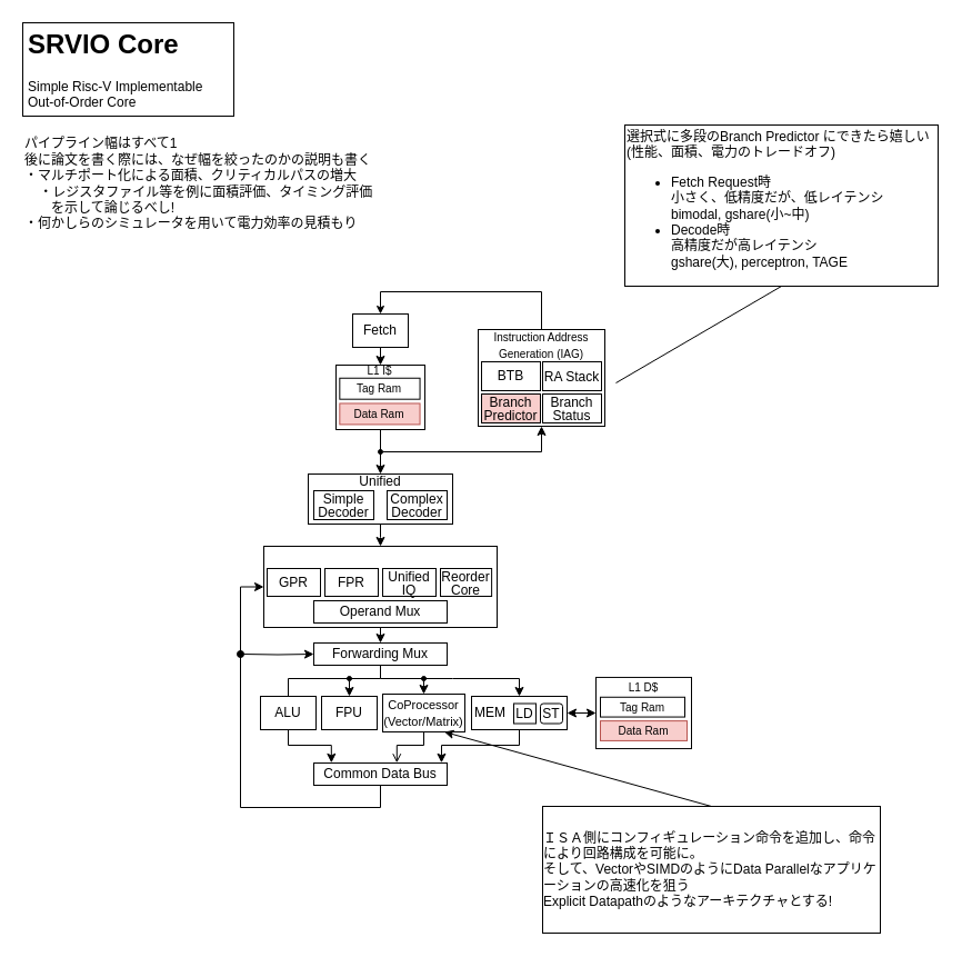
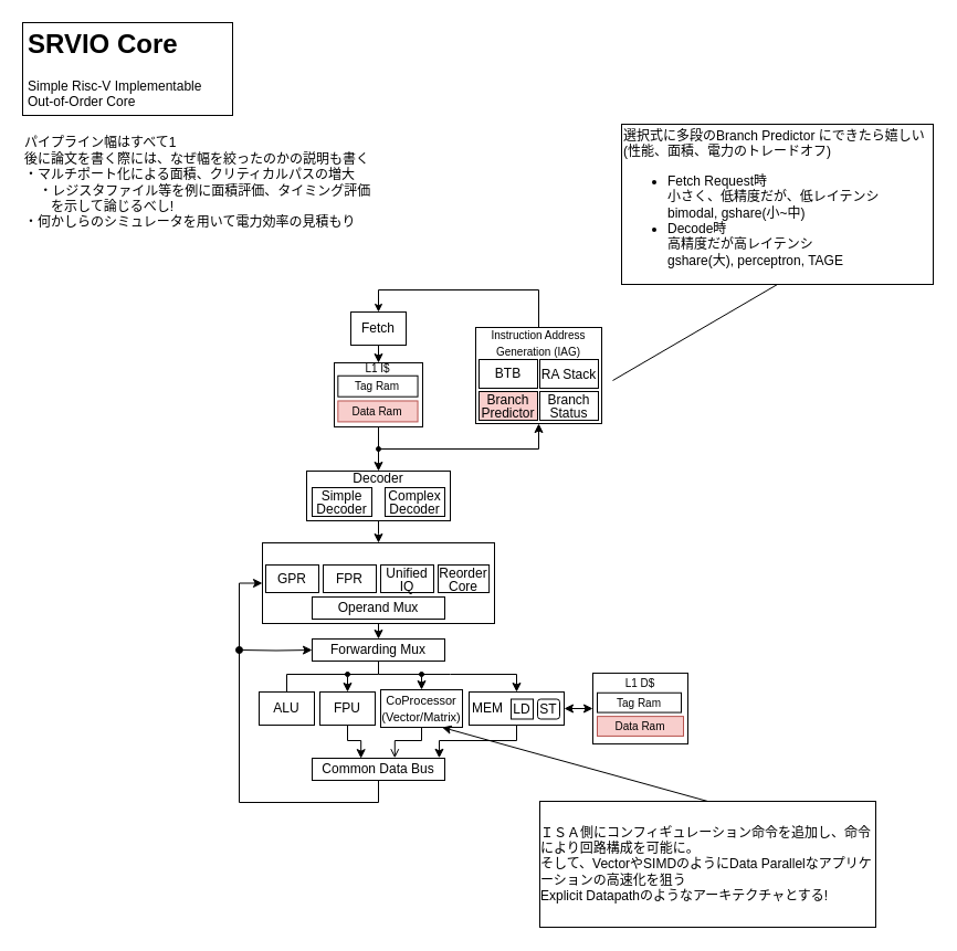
  <mxCell id="0" />
  <mxCell id="1" parent="0" />
  <mxCell id="2" style="edgeStyle=orthogonalEdgeStyle;rounded=0;orthogonalLoop=1;jettySize=auto;html=1;exitX=0.5;exitY=1;exitDx=0;exitDy=0;entryX=0.5;entryY=0;entryDx=0;entryDy=0;startArrow=none;startFill=0;" edge="1" parent="1" source="3" target="58"><mxGeometry relative="1" as="geometry" /></mxCell>
  <mxCell id="3" value="" style="rounded=0;whiteSpace=wrap;html=1;" parent="1" vertex="1"><mxGeometry x="237" y="491" width="210" height="73" as="geometry" /></mxCell>
  <mxCell id="4" style="edgeStyle=orthogonalEdgeStyle;rounded=0;orthogonalLoop=1;jettySize=auto;html=1;exitX=0.5;exitY=1;exitDx=0;exitDy=0;entryX=0.5;entryY=0;entryDx=0;entryDy=0;" parent="1" source="5" target="36" edge="1"><mxGeometry relative="1" as="geometry"><mxPoint x="344.2" y="316" as="targetPoint" /></mxGeometry></mxCell>
  <mxCell id="5" value="Fetch" style="rounded=0;whiteSpace=wrap;html=1;" parent="1" vertex="1"><mxGeometry x="317" y="282" width="50" height="30" as="geometry" /></mxCell>
  <mxCell id="6" style="edgeStyle=orthogonalEdgeStyle;rounded=0;orthogonalLoop=1;jettySize=auto;html=1;exitX=0.5;exitY=1;exitDx=0;exitDy=0;entryX=0.5;entryY=0;entryDx=0;entryDy=0;endArrow=classic;endFill=1;" parent="1" source="7" target="3" edge="1"><mxGeometry relative="1" as="geometry"><Array as="points"><mxPoint x="342" y="483" /><mxPoint x="342" y="483" /></Array></mxGeometry></mxCell>
  <mxCell id="7" value="" style="rounded=0;whiteSpace=wrap;html=1;" parent="1" vertex="1"><mxGeometry x="277" y="426" width="130" height="45" as="geometry" /></mxCell>
- <mxCell id="8" style="edgeStyle=orthogonalEdgeStyle;rounded=0;orthogonalLoop=1;jettySize=auto;html=1;exitX=0.5;exitY=1;exitDx=0;exitDy=0;entryX=0.132;entryY=-0.01;entryDx=0;entryDy=0;entryPerimeter=0;endArrow=classic;endFill=1;" parent="1" source="9" target="15" edge="1"><mxGeometry relative="1" as="geometry"><Array as="points"><mxPoint x="259" y="670" /><mxPoint x="298" y="670" /></Array></mxGeometry></mxCell>
  <mxCell id="9" value="ALU" style="rounded=0;whiteSpace=wrap;html=1;" parent="1" vertex="1"><mxGeometry x="234" y="626" width="50" height="30" as="geometry" /></mxCell>
+ <mxCell id="10" style="edgeStyle=orthogonalEdgeStyle;rounded=0;orthogonalLoop=1;jettySize=auto;html=1;exitX=0.5;exitY=1;exitDx=0;exitDy=0;entryX=0.368;entryY=0.008;entryDx=0;entryDy=0;entryPerimeter=0;endArrow=classic;endFill=1;" parent="1" source="12" target="15" edge="1"><mxGeometry relative="1" as="geometry"><Array as="points"><mxPoint x="314" y="670" /><mxPoint x="326" y="670" /></Array></mxGeometry></mxCell>
  <mxCell id="11" style="edgeStyle=orthogonalEdgeStyle;rounded=0;orthogonalLoop=1;jettySize=auto;html=1;entryX=0.5;entryY=0;entryDx=0;entryDy=0;startArrow=oval;startFill=1;startSize=4;" parent="1" target="12" edge="1"><mxGeometry relative="1" as="geometry"><mxPoint x="314" y="610" as="sourcePoint" /></mxGeometry></mxCell>
  <mxCell id="12" value="FPU" style="rounded=0;whiteSpace=wrap;html=1;" parent="1" vertex="1"><mxGeometry x="289" y="626" width="50" height="30" as="geometry" /></mxCell>
  <mxCell id="13" style="edgeStyle=orthogonalEdgeStyle;rounded=0;orthogonalLoop=1;jettySize=auto;html=1;exitX=0.5;exitY=1;exitDx=0;exitDy=0;entryX=0.623;entryY=-0.01;entryDx=0;entryDy=0;entryPerimeter=0;endArrow=open;endFill=1;" parent="1" source="25" target="15" edge="1"><mxGeometry relative="1" as="geometry"><mxPoint x="371" y="656" as="sourcePoint" /><Array as="points"><mxPoint x="381" y="670" /><mxPoint x="357" y="670" /></Array></mxGeometry></mxCell>
  <mxCell id="14" style="edgeStyle=orthogonalEdgeStyle;rounded=0;orthogonalLoop=1;jettySize=auto;html=1;exitX=0.5;exitY=1;exitDx=0;exitDy=0;entryX=0;entryY=0.5;entryDx=0;entryDy=0;" edge="1" parent="1" source="15" target="3"><mxGeometry relative="1" as="geometry"><Array as="points"><mxPoint x="342" y="726" /><mxPoint x="216" y="726" /><mxPoint x="216" y="528" /></Array></mxGeometry></mxCell>
  <mxCell id="15" value="Common Data Bus" style="rounded=0;whiteSpace=wrap;html=1;" parent="1" vertex="1"><mxGeometry x="282" y="686" width="120" height="20" as="geometry" /></mxCell>
  <mxCell id="16" style="edgeStyle=orthogonalEdgeStyle;rounded=0;orthogonalLoop=1;jettySize=auto;html=1;exitX=0.5;exitY=1;exitDx=0;exitDy=0;entryX=0.5;entryY=0;entryDx=0;entryDy=0;" parent="1" source="36" target="7" edge="1"><mxGeometry relative="1" as="geometry"><mxPoint x="342" y="408" as="sourcePoint" /></mxGeometry></mxCell>
- <mxCell id="17" value="Unified" style="text;html=1;strokeColor=none;fillColor=none;align=center;verticalAlign=middle;whiteSpace=wrap;rounded=0;" parent="1" vertex="1"><mxGeometry x="322" y="423" width="40" height="20" as="geometry" /></mxCell>
+ <mxCell id="17" value="Decoder" style="text;html=1;strokeColor=none;fillColor=none;align=center;verticalAlign=middle;whiteSpace=wrap;rounded=0;" parent="1" vertex="1"><mxGeometry x="322" y="423" width="40" height="20" as="geometry" /></mxCell>
  <mxCell id="18" value="&lt;p style=&quot;line-height: 100%&quot;&gt;Simple&lt;br&gt;Decoder&lt;/p&gt;" style="rounded=0;whiteSpace=wrap;html=1;" parent="1" vertex="1"><mxGeometry x="282" y="441" width="54" height="26" as="geometry" /></mxCell>
  <mxCell id="19" value="&lt;p style=&quot;line-height: 100%&quot;&gt;Complex&lt;br&gt;Decoder&lt;/p&gt;" style="rounded=0;whiteSpace=wrap;html=1;" parent="1" vertex="1"><mxGeometry x="348" y="441" width="54" height="26" as="geometry" /></mxCell>
  <mxCell id="20" style="edgeStyle=orthogonalEdgeStyle;rounded=0;orthogonalLoop=1;jettySize=auto;html=1;entryX=0.5;entryY=0;entryDx=0;entryDy=0;endArrow=classic;endFill=1;" parent="1" target="23" edge="1"><mxGeometry relative="1" as="geometry"><mxPoint x="441" y="624" as="targetPoint" /><Array as="points"><mxPoint x="407" y="610" /><mxPoint x="449" y="610" /></Array><mxPoint x="342" y="610" as="sourcePoint" /></mxGeometry></mxCell>
  <mxCell id="21" style="edgeStyle=orthogonalEdgeStyle;rounded=0;orthogonalLoop=1;jettySize=auto;html=1;exitX=0.5;exitY=1;exitDx=0;exitDy=0;entryX=0.958;entryY=-0.011;entryDx=0;entryDy=0;entryPerimeter=0;endArrow=classic;endFill=1;" parent="1" source="23" target="15" edge="1"><mxGeometry relative="1" as="geometry"><mxPoint x="441" y="658" as="sourcePoint" /><Array as="points"><mxPoint x="467" y="670" /><mxPoint x="397" y="670" /></Array></mxGeometry></mxCell>
  <mxCell id="22" style="edgeStyle=orthogonalEdgeStyle;rounded=0;orthogonalLoop=1;jettySize=auto;html=1;exitX=1;exitY=0.5;exitDx=0;exitDy=0;entryX=0;entryY=0.5;entryDx=0;entryDy=0;startArrow=classic;startFill=1;" edge="1" parent="1" source="23" target="27"><mxGeometry relative="1" as="geometry" /></mxCell>
  <mxCell id="23" value="" style="rounded=0;whiteSpace=wrap;html=1;" parent="1" vertex="1"><mxGeometry x="424" y="626" width="86" height="30" as="geometry" /></mxCell>
  <mxCell id="24" style="edgeStyle=orthogonalEdgeStyle;rounded=0;orthogonalLoop=1;jettySize=auto;html=1;exitX=0.5;exitY=0;exitDx=0;exitDy=0;entryX=0.5;entryY=0;entryDx=0;entryDy=0;startArrow=oval;startFill=1;startSize=4;" parent="1" target="25" edge="1"><mxGeometry relative="1" as="geometry"><mxPoint x="381" y="610" as="sourcePoint" /></mxGeometry></mxCell>
  <mxCell id="25" value="&lt;font style=&quot;font-size: 11px&quot;&gt;CoProcessor&lt;br&gt;(Vector/Matrix)&lt;/font&gt;" style="rounded=0;whiteSpace=wrap;html=1;" parent="1" vertex="1"><mxGeometry x="344" y="624" width="74" height="34" as="geometry" /></mxCell>
  <mxCell id="26" value="" style="group" parent="1" vertex="1" connectable="0"><mxGeometry x="536" y="608.95" width="86" height="64.1" as="geometry" /></mxCell>
  <mxCell id="27" value="" style="rounded=0;whiteSpace=wrap;html=1;" parent="26" vertex="1"><mxGeometry width="86" height="64.1" as="geometry" /></mxCell>
  <mxCell id="28" value="&lt;font style=&quot;font-size: 10px&quot;&gt;L1 D$&lt;/font&gt;" style="text;html=1;strokeColor=none;fillColor=none;align=center;verticalAlign=middle;whiteSpace=wrap;rounded=0;" parent="26" vertex="1"><mxGeometry x="23" width="40" height="17.806" as="geometry" /></mxCell>
  <mxCell id="29" value="&lt;font style=&quot;font-size: 10px&quot;&gt;Tag Ram&lt;/font&gt;" style="rounded=0;whiteSpace=wrap;html=1;" parent="26" vertex="1"><mxGeometry x="4" y="17.81" width="76" height="17.81" as="geometry" /></mxCell>
  <mxCell id="30" value="&lt;font style=&quot;font-size: 10px&quot;&gt;Data Ram&lt;/font&gt;" style="rounded=0;whiteSpace=wrap;html=1;fillColor=#f8cecc;strokeColor=#b85450;" parent="26" vertex="1"><mxGeometry x="4" y="39.17" width="78" height="17.81" as="geometry" /></mxCell>
  <mxCell id="31" style="rounded=0;orthogonalLoop=1;jettySize=auto;html=1;exitX=0.5;exitY=0;exitDx=0;exitDy=0;entryX=0.75;entryY=1;entryDx=0;entryDy=0;" parent="1" source="32" target="25" edge="1"><mxGeometry relative="1" as="geometry" /></mxCell>
  <mxCell id="32" value="&lt;div style=&quot;text-align: left&quot;&gt;ＩＳＡ側にコンフィギュレーション命令を追加し、命令により回路構成を可能に。&lt;/div&gt;&lt;div style=&quot;text-align: left&quot;&gt;そして、VectorやSIMDのようにData Parallelなアプリケーションの高速化を狙う&lt;/div&gt;&lt;div style=&quot;text-align: left&quot;&gt;Explicit Datapathのようなアーキテクチャとする!&lt;br&gt;&lt;/div&gt;" style="rounded=0;whiteSpace=wrap;html=1;" parent="1" vertex="1"><mxGeometry x="488" y="725" width="304" height="114" as="geometry" /></mxCell>
  <mxCell id="33" value="Operand Mux" style="rounded=0;whiteSpace=wrap;html=1;" parent="1" vertex="1"><mxGeometry x="282" y="540" width="120" height="20" as="geometry" /></mxCell>
  <mxCell id="34" style="edgeStyle=orthogonalEdgeStyle;rounded=0;orthogonalLoop=1;jettySize=auto;html=1;entryX=0.5;entryY=1;entryDx=0;entryDy=0;startArrow=oval;startFill=1;startSize=4;" parent="1" target="48" edge="1"><mxGeometry relative="1" as="geometry"><mxPoint x="342" y="406" as="sourcePoint" /><Array as="points"><mxPoint x="487" y="406" /></Array></mxGeometry></mxCell>
  <mxCell id="35" value="" style="group" parent="1" vertex="1" connectable="0"><mxGeometry x="302" y="324" width="80" height="62" as="geometry" /></mxCell>
  <mxCell id="36" value="" style="rounded=0;whiteSpace=wrap;html=1;" parent="35" vertex="1"><mxGeometry y="4" width="80" height="58" as="geometry" /></mxCell>
  <mxCell id="37" value="&lt;font style=&quot;font-size: 10px&quot;&gt;L1 I$&lt;/font&gt;" style="text;html=1;strokeColor=none;fillColor=none;align=center;verticalAlign=middle;whiteSpace=wrap;rounded=0;" parent="35" vertex="1"><mxGeometry x="24.44" width="31.11" height="18.95" as="geometry" /></mxCell>
  <mxCell id="38" value="&lt;font style=&quot;font-size: 10px&quot;&gt;Tag Ram&lt;/font&gt;" style="rounded=0;whiteSpace=wrap;html=1;" parent="35" vertex="1"><mxGeometry x="3.333" y="15.74" width="72.222" height="18.95" as="geometry" /></mxCell>
  <mxCell id="39" value="&lt;font style=&quot;font-size: 10px&quot;&gt;Data Ram&lt;/font&gt;" style="rounded=0;whiteSpace=wrap;html=1;fillColor=#f8cecc;strokeColor=#b85450;" parent="35" vertex="1"><mxGeometry x="3.333" y="38.47" width="72.222" height="18.95" as="geometry" /></mxCell>
  <mxCell id="40" style="edgeStyle=orthogonalEdgeStyle;rounded=0;orthogonalLoop=1;jettySize=auto;html=1;exitX=0.5;exitY=0;exitDx=0;exitDy=0;entryX=0.5;entryY=0;entryDx=0;entryDy=0;startArrow=none;startFill=0;startSize=4;endSize=5;" parent="1" source="48" target="5" edge="1"><mxGeometry relative="1" as="geometry" /></mxCell>
  <mxCell id="41" value="GPR" style="rounded=0;whiteSpace=wrap;html=1;" parent="1" vertex="1"><mxGeometry x="240" y="511" width="48" height="25" as="geometry" /></mxCell>
  <mxCell id="42" value="FPR" style="rounded=0;whiteSpace=wrap;html=1;" parent="1" vertex="1"><mxGeometry x="292" y="511" width="48" height="25" as="geometry" /></mxCell>
  <mxCell id="43" value="&lt;p style=&quot;line-height: 100%&quot;&gt;Unified&lt;br&gt;IQ&lt;br&gt;&lt;/p&gt;" style="rounded=0;whiteSpace=wrap;html=1;" parent="1" vertex="1"><mxGeometry x="344" y="511" width="48" height="25" as="geometry" /></mxCell>
  <mxCell id="44" value="&lt;p style=&quot;line-height: 100%&quot;&gt;Reorder&lt;br&gt;Core&lt;/p&gt;" style="rounded=0;whiteSpace=wrap;html=1;" parent="1" vertex="1"><mxGeometry x="396" y="511" width="46.11" height="25" as="geometry" /></mxCell>
  <mxCell id="45" value="&lt;h1&gt;SRVIO Core&lt;/h1&gt;&lt;p&gt;Simple Risc-V Implementable Out-of-Order Core&lt;/p&gt;" style="text;html=1;fillColor=none;spacing=5;spacingTop=-20;whiteSpace=wrap;overflow=hidden;rounded=0;strokeColor=#000000;" parent="1" vertex="1"><mxGeometry x="20" y="20" width="190" height="84" as="geometry" /></mxCell>
  <mxCell id="46" value="パイプライン幅はすべて1&lt;br&gt;後に論文を書く際には、なぜ幅を絞ったのかの説明も書く&lt;br&gt;・マルチポート化による面積、クリティカルパスの増大&lt;br&gt;&amp;nbsp; &amp;nbsp; ・レジスタファイル等を例に面積評価、タイミング評価&lt;br&gt;　　を示して論じるべし!&lt;br&gt;・何かしらのシミュレータを用いて電力効率の見積もり" style="text;html=1;strokeColor=none;fillColor=none;align=left;verticalAlign=middle;whiteSpace=wrap;rounded=0;" parent="1" vertex="1"><mxGeometry x="20" y="112" width="332" height="106" as="geometry" /></mxCell>
  <mxCell id="47" value="" style="group" parent="1" vertex="1" connectable="0"><mxGeometry x="430" y="296" width="114" height="87" as="geometry" /></mxCell>
  <mxCell id="48" value="" style="rounded=0;whiteSpace=wrap;html=1;" parent="47" vertex="1"><mxGeometry width="114" height="87" as="geometry" /></mxCell>
  <mxCell id="49" value="&lt;span style=&quot;font-size: 10px&quot;&gt;Instruction Address Generation (IAG)&lt;/span&gt;" style="text;html=1;strokeColor=none;fillColor=none;align=center;verticalAlign=middle;whiteSpace=wrap;rounded=0;" parent="47" vertex="1"><mxGeometry x="3" y="4" width="108" height="20" as="geometry" /></mxCell>
  <mxCell id="50" value="&lt;font style=&quot;font-size: 12px&quot;&gt;BTB&lt;/font&gt;" style="rounded=0;whiteSpace=wrap;html=1;" parent="47" vertex="1"><mxGeometry x="3" y="29" width="53" height="26" as="geometry" /></mxCell>
  <mxCell id="51" value="&lt;p style=&quot;line-height: 100%&quot;&gt;&lt;font style=&quot;font-size: 12px&quot;&gt;Branch Predictor&lt;/font&gt;&lt;/p&gt;" style="rounded=0;whiteSpace=wrap;html=1;fillColor=#f8cecc;" parent="47" vertex="1"><mxGeometry x="3" y="58" width="53" height="26" as="geometry" /></mxCell>
  <mxCell id="52" value="&lt;p style=&quot;line-height: 100%&quot;&gt;Branch Status&lt;/p&gt;" style="rounded=0;whiteSpace=wrap;html=1;" parent="47" vertex="1"><mxGeometry x="58" y="58" width="53" height="26" as="geometry" /></mxCell>
  <mxCell id="53" value="&lt;p style=&quot;line-height: 100%&quot;&gt;RA Stack&lt;br&gt;&lt;/p&gt;" style="rounded=0;whiteSpace=wrap;html=1;" parent="47" vertex="1"><mxGeometry x="58" y="29" width="53" height="26" as="geometry" /></mxCell>
  <mxCell id="54" value="&lt;div&gt;選択式に多段のBranch Predictor にできたら嬉しい&lt;/div&gt;&lt;div&gt;(性能、面積、&lt;span&gt;電力のトレードオフ)&lt;/span&gt;&lt;/div&gt;&lt;div&gt;&lt;ul&gt;&lt;li&gt;Fetch Request時&lt;br&gt;小さく、&lt;span&gt;低精度だが、低レイテンシ&lt;br&gt;bimodal, gshare(小~中)&lt;/span&gt;&lt;/li&gt;&lt;li&gt;&lt;span&gt;Decode時&lt;br&gt;&lt;/span&gt;高精度だが高レイテンシ&lt;br&gt;gshare(大), perceptron, TAGE&lt;/li&gt;&lt;/ul&gt;&lt;/div&gt;" style="rounded=0;whiteSpace=wrap;html=1;align=left;" parent="1" vertex="1"><mxGeometry x="562" y="112" width="282" height="145" as="geometry" /></mxCell>
  <mxCell id="55" value="" style="endArrow=none;html=1;entryX=0.5;entryY=1;entryDx=0;entryDy=0;" parent="1" target="54" edge="1"><mxGeometry width="50" height="50" relative="1" as="geometry"><mxPoint x="554" y="344" as="sourcePoint" /><mxPoint x="684" y="280" as="targetPoint" /></mxGeometry></mxCell>
  <mxCell id="56" style="edgeStyle=orthogonalEdgeStyle;rounded=0;orthogonalLoop=1;jettySize=auto;html=1;exitX=0.5;exitY=1;exitDx=0;exitDy=0;entryX=0.5;entryY=0;entryDx=0;entryDy=0;endArrow=none;" edge="1" parent="1" source="58" target="9"><mxGeometry relative="1" as="geometry"><Array as="points"><mxPoint x="342" y="610" /><mxPoint x="259" y="610" /></Array></mxGeometry></mxCell>
  <mxCell id="57" style="edgeStyle=orthogonalEdgeStyle;rounded=0;orthogonalLoop=1;jettySize=auto;html=1;exitX=0;exitY=0.5;exitDx=0;exitDy=0;entryX=0;entryY=0.5;entryDx=0;entryDy=0;startArrow=oval;startFill=1;" edge="1" parent="1" target="58"><mxGeometry relative="1" as="geometry"><mxPoint x="216" y="588" as="sourcePoint" /></mxGeometry></mxCell>
  <mxCell id="58" value="Forwarding Mux" style="rounded=0;whiteSpace=wrap;html=1;" vertex="1" parent="1"><mxGeometry x="282" y="578" width="120" height="20" as="geometry" /></mxCell>
  <mxCell id="59" value="MEM" style="text;html=1;strokeColor=none;fillColor=none;align=center;verticalAlign=middle;whiteSpace=wrap;rounded=0;" vertex="1" parent="1"><mxGeometry x="424" y="631.5" width="34" height="19" as="geometry" /></mxCell>
  <mxCell id="60" value="LD" style="rounded=0;whiteSpace=wrap;html=1;" vertex="1" parent="1"><mxGeometry x="462" y="632.5" width="20" height="18" as="geometry" /></mxCell>
  <mxCell id="61" value="ST" style="whiteSpace=wrap;html=1;rounded=1;" vertex="1" parent="1"><mxGeometry x="486" y="632.5" width="20" height="18" as="geometry" /></mxCell>
